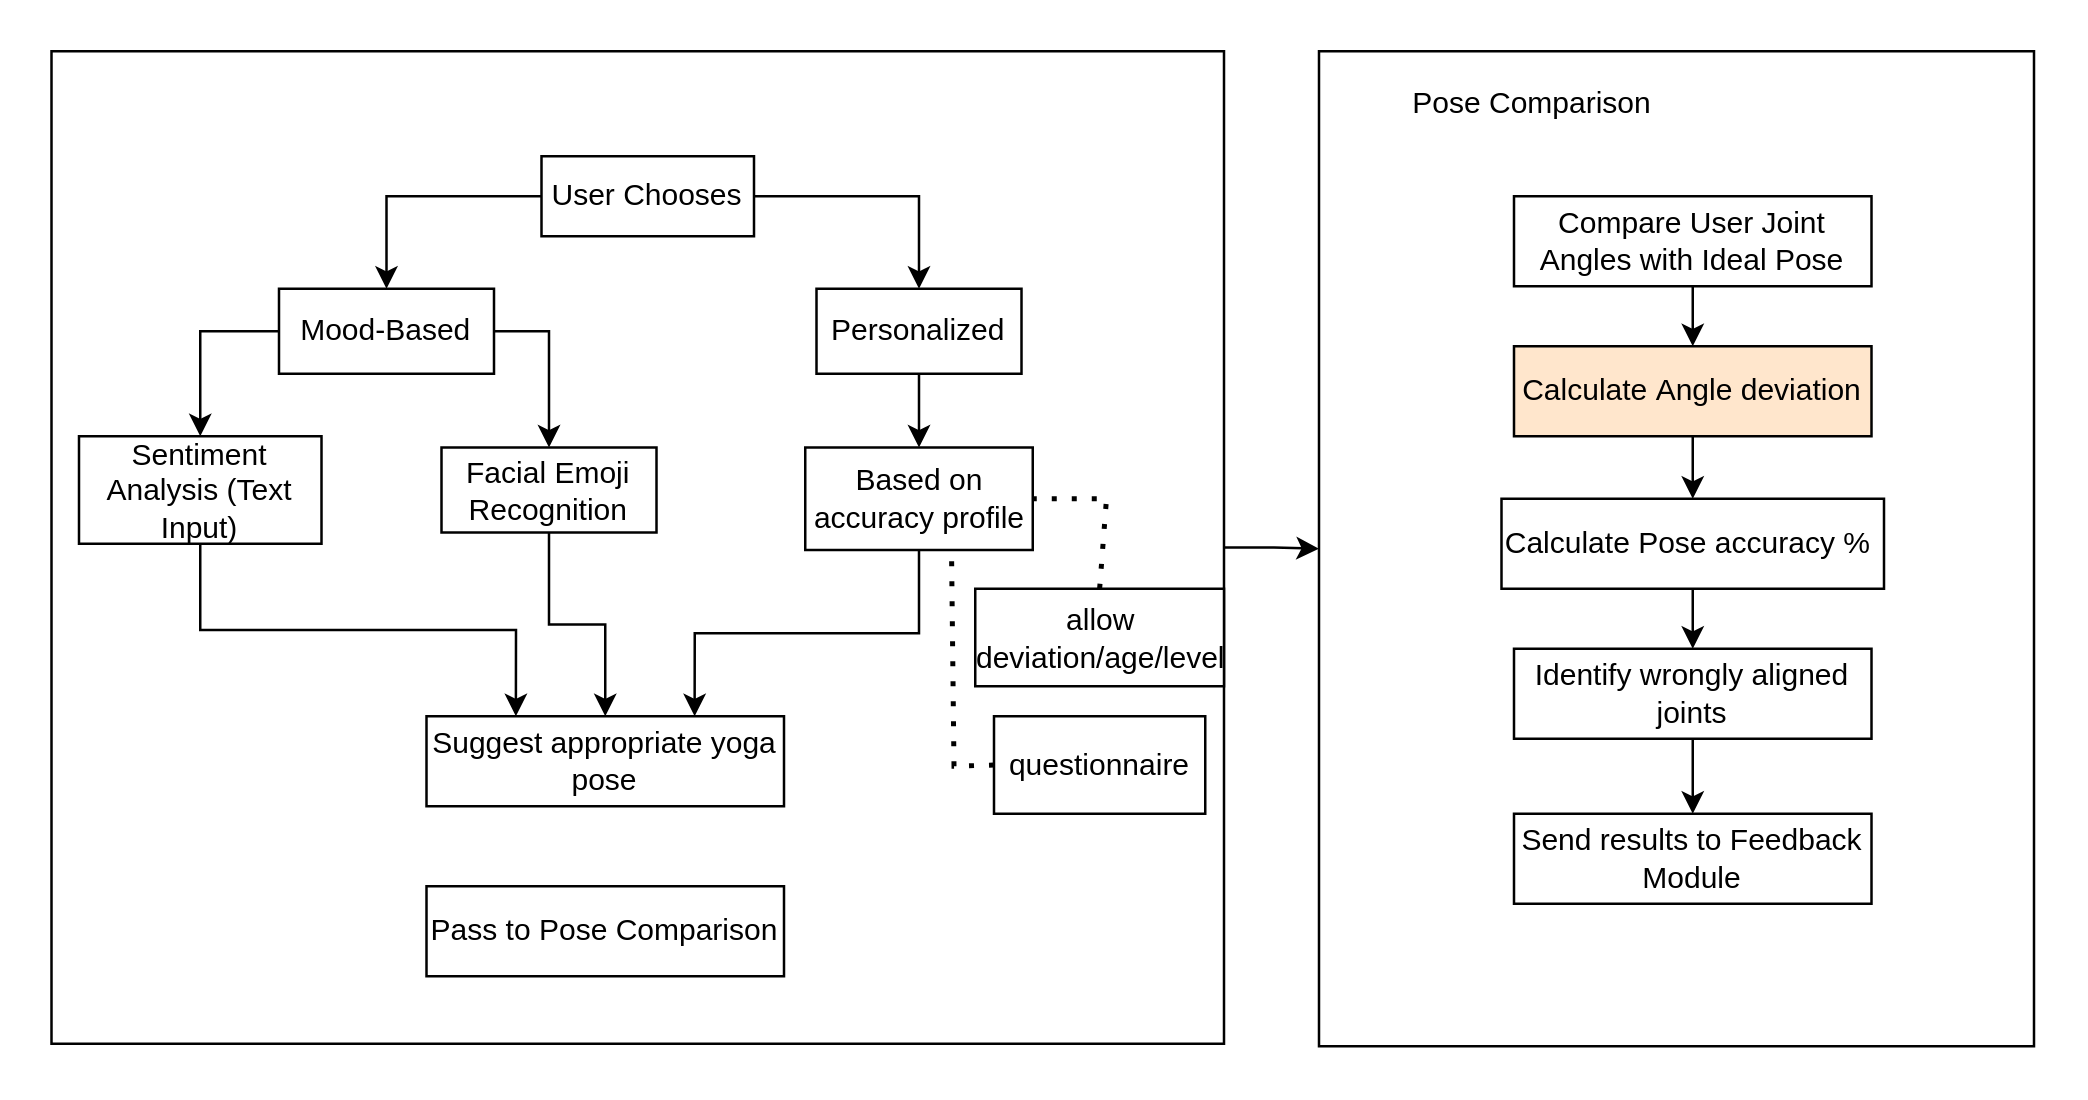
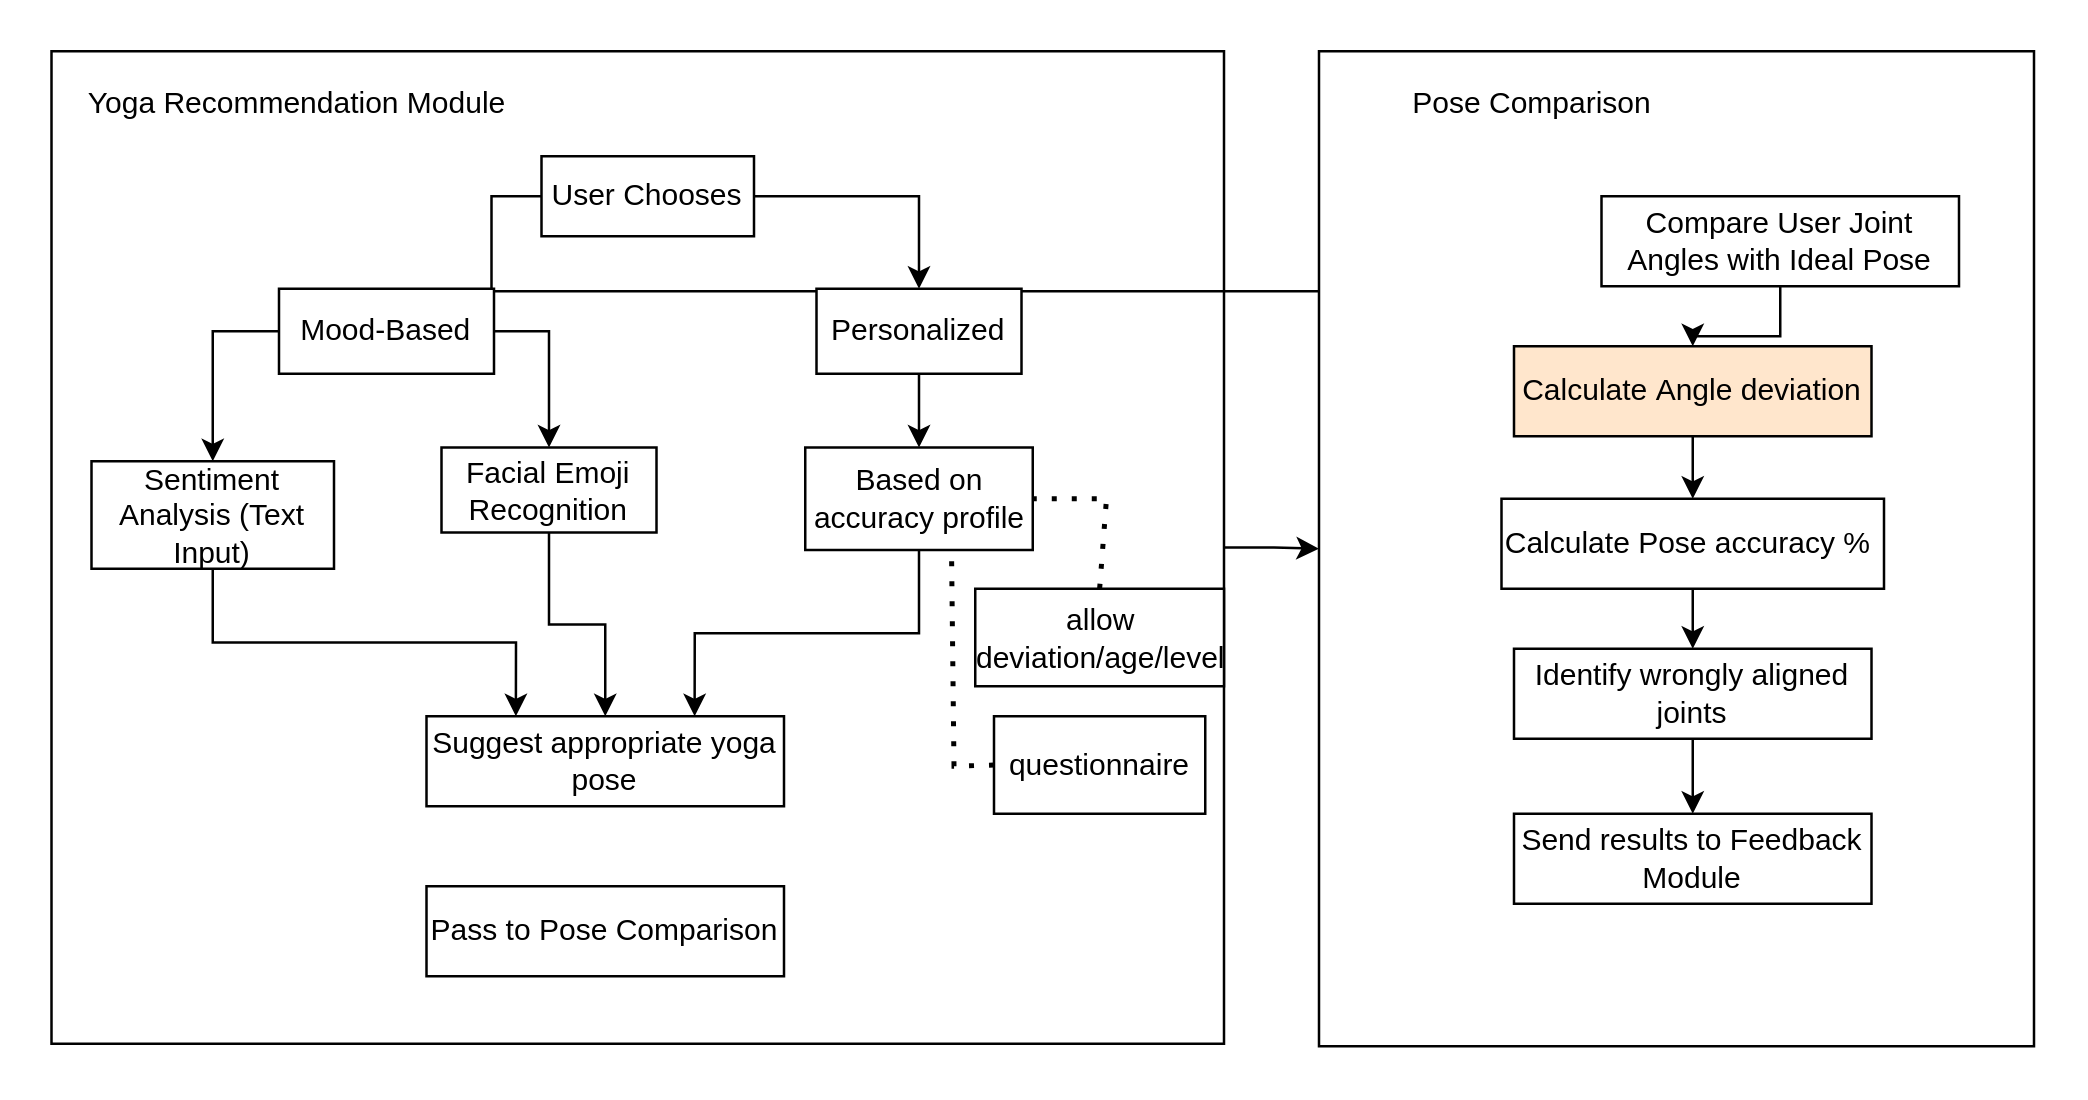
  <mxCell id="0" />
  <mxCell id="1" parent="0" />
  <mxCell id="2" value="" style="edgeStyle=orthogonalEdgeStyle;rounded=0;orthogonalLoop=1;jettySize=auto;html=1;" parent="1" source="3" target="24" edge="1"><mxGeometry relative="1" as="geometry" /></mxCell>
  <mxCell id="3" value="" style="rounded=0;whiteSpace=wrap;html=1;" parent="1" vertex="1"><mxGeometry x="20" y="20" width="469" height="397" as="geometry" /></mxCell>
- <mxCell id="5" style="edgeStyle=orthogonalEdgeStyle;rounded=0;orthogonalLoop=1;jettySize=auto;html=1;exitX=0;exitY=0.5;exitDx=0;exitDy=0;entryX=0.5;entryY=0;entryDx=0;entryDy=0;" parent="1" source="7" target="10" edge="1"><mxGeometry relative="1" as="geometry" /></mxCell>
+ <mxCell id="4" value="Yoga Recommendation Module" style="text;html=1;align=center;verticalAlign=middle;resizable=0;points=[];autosize=1;strokeColor=none;fillColor=none;" parent="1" vertex="1"><mxGeometry x="25" y="28" width="185" height="26" as="geometry" /></mxCell>
+ <mxCell id="5" style="edgeStyle=orthogonalEdgeStyle;rounded=0;orthogonalLoop=1;jettySize=auto;html=1;exitX=0;exitY=0.5;exitDx=0;exitDy=0;" parent="1" source="7" target="29" edge="1"><mxGeometry relative="1" as="geometry" /></mxCell>
  <mxCell id="6" style="edgeStyle=orthogonalEdgeStyle;rounded=0;orthogonalLoop=1;jettySize=auto;html=1;exitX=1;exitY=0.5;exitDx=0;exitDy=0;" parent="1" source="7" target="12" edge="1"><mxGeometry relative="1" as="geometry" /></mxCell>
  <mxCell id="7" value="User Chooses" style="rounded=0;whiteSpace=wrap;html=1;" parent="1" vertex="1"><mxGeometry x="216" y="62" width="85" height="32" as="geometry" /></mxCell>
  <mxCell id="8" style="edgeStyle=orthogonalEdgeStyle;rounded=0;orthogonalLoop=1;jettySize=auto;html=1;exitX=1;exitY=0.5;exitDx=0;exitDy=0;" parent="1" source="10" target="22" edge="1"><mxGeometry relative="1" as="geometry" /></mxCell>
  <mxCell id="9" style="edgeStyle=orthogonalEdgeStyle;rounded=0;orthogonalLoop=1;jettySize=auto;html=1;exitX=0;exitY=0.5;exitDx=0;exitDy=0;entryX=0.5;entryY=0;entryDx=0;entryDy=0;" parent="1" source="10" target="20" edge="1"><mxGeometry relative="1" as="geometry" /></mxCell>
  <mxCell id="10" value="Mood-Based" style="rounded=0;whiteSpace=wrap;html=1;" parent="1" vertex="1"><mxGeometry x="111" y="115" width="86" height="34" as="geometry" /></mxCell>
  <mxCell id="11" value="" style="edgeStyle=orthogonalEdgeStyle;rounded=0;orthogonalLoop=1;jettySize=auto;html=1;" parent="1" source="12" target="14" edge="1"><mxGeometry relative="1" as="geometry" /></mxCell>
  <mxCell id="12" value="Personalized" style="rounded=0;whiteSpace=wrap;html=1;" parent="1" vertex="1"><mxGeometry x="326" y="115" width="82" height="34" as="geometry" /></mxCell>
  <mxCell id="13" style="edgeStyle=orthogonalEdgeStyle;rounded=0;orthogonalLoop=1;jettySize=auto;html=1;exitX=0.5;exitY=1;exitDx=0;exitDy=0;entryX=0.75;entryY=0;entryDx=0;entryDy=0;" parent="1" source="14" target="15" edge="1"><mxGeometry relative="1" as="geometry" /></mxCell>
  <mxCell id="14" value="Based on accuracy profile" style="rounded=0;whiteSpace=wrap;html=1;" parent="1" vertex="1"><mxGeometry x="321.5" y="178.5" width="91" height="41" as="geometry" /></mxCell>
  <mxCell id="15" value="Suggest appropriate yoga pose" style="rounded=0;whiteSpace=wrap;html=1;" parent="1" vertex="1"><mxGeometry x="170" y="286" width="143" height="36" as="geometry" /></mxCell>
  <mxCell id="16" style="edgeStyle=orthogonalEdgeStyle;rounded=0;orthogonalLoop=1;jettySize=auto;html=1;exitX=0.5;exitY=1;exitDx=0;exitDy=0;entryX=0.5;entryY=0;entryDx=0;entryDy=0;" parent="1" edge="1"><mxGeometry relative="1" as="geometry"><mxPoint x="385.5" y="351" as="sourcePoint" /></mxGeometry></mxCell>
  <mxCell id="17" value="" style="edgeStyle=orthogonalEdgeStyle;rounded=0;orthogonalLoop=1;jettySize=auto;html=1;" parent="1" edge="1"><mxGeometry relative="1" as="geometry"><mxPoint x="385.5" y="236" as="sourcePoint" /></mxGeometry></mxCell>
  <mxCell id="18" value="" style="edgeStyle=orthogonalEdgeStyle;rounded=0;orthogonalLoop=1;jettySize=auto;html=1;" parent="1" edge="1"><mxGeometry relative="1" as="geometry"><mxPoint x="385.5" y="114" as="sourcePoint" /></mxGeometry></mxCell>
  <mxCell id="19" style="edgeStyle=orthogonalEdgeStyle;rounded=0;orthogonalLoop=1;jettySize=auto;html=1;exitX=0.5;exitY=1;exitDx=0;exitDy=0;entryX=0.25;entryY=0;entryDx=0;entryDy=0;" parent="1" source="20" target="15" edge="1"><mxGeometry relative="1" as="geometry" /></mxCell>
- <mxCell id="20" value="Sentiment Analysis (Text Input)" style="rounded=0;whiteSpace=wrap;html=1;" parent="1" vertex="1"><mxGeometry x="31" y="174" width="97" height="43" as="geometry" /></mxCell>
+ <mxCell id="20" value="Sentiment Analysis (Text Input)" style="rounded=0;whiteSpace=wrap;html=1;" parent="1" vertex="1"><mxGeometry x="36" y="184" width="97" height="43" as="geometry" /></mxCell>
  <mxCell id="21" style="edgeStyle=orthogonalEdgeStyle;rounded=0;orthogonalLoop=1;jettySize=auto;html=1;exitX=0.5;exitY=1;exitDx=0;exitDy=0;" parent="1" source="22" target="15" edge="1"><mxGeometry relative="1" as="geometry" /></mxCell>
  <mxCell id="22" value="Facial Emoji Recognition" style="rounded=0;whiteSpace=wrap;html=1;" parent="1" vertex="1"><mxGeometry x="176" y="178.5" width="86" height="34" as="geometry" /></mxCell>
  <mxCell id="23" value="Pass to Pose Comparison" style="rounded=0;whiteSpace=wrap;html=1;" parent="1" vertex="1"><mxGeometry x="170" y="354" width="143" height="36" as="geometry" /></mxCell>
  <mxCell id="24" value="" style="rounded=0;whiteSpace=wrap;html=1;" parent="1" vertex="1"><mxGeometry x="527" y="20" width="286" height="398" as="geometry" /></mxCell>
  <mxCell id="25" value="Pose Comparison" style="text;html=1;align=center;verticalAlign=middle;resizable=0;points=[];autosize=1;strokeColor=none;fillColor=none;" parent="1" vertex="1"><mxGeometry x="555" y="28" width="113" height="26" as="geometry" /></mxCell>
  <mxCell id="26" style="edgeStyle=orthogonalEdgeStyle;rounded=0;orthogonalLoop=1;jettySize=auto;html=1;exitX=0.5;exitY=1;exitDx=0;exitDy=0;entryX=0.5;entryY=0;entryDx=0;entryDy=0;" parent="1" source="27" target="29" edge="1"><mxGeometry relative="1" as="geometry" /></mxCell>
- <mxCell id="27" value="Compare User Joint Angles with Ideal Pose" style="rounded=0;whiteSpace=wrap;html=1;" parent="1" vertex="1"><mxGeometry x="605" y="78" width="143" height="36" as="geometry" /></mxCell>
+ <mxCell id="27" value="Compare User Joint Angles with Ideal Pose" style="rounded=0;whiteSpace=wrap;html=1;" parent="1" vertex="1"><mxGeometry x="640" y="78" width="143" height="36" as="geometry" /></mxCell>
  <mxCell id="28" style="edgeStyle=orthogonalEdgeStyle;rounded=0;orthogonalLoop=1;jettySize=auto;html=1;exitX=0.5;exitY=1;exitDx=0;exitDy=0;" parent="1" source="29" target="31" edge="1"><mxGeometry relative="1" as="geometry" /></mxCell>
  <mxCell id="29" value="&lt;div&gt;Calculate&amp;nbsp;&lt;span style=&quot;background-color: transparent; color: light-dark(rgb(0, 0, 0), rgb(255, 255, 255));&quot;&gt;Angle deviation&lt;/span&gt;&lt;/div&gt;" style="rounded=0;whiteSpace=wrap;html=1;fillColor=#ffe6cc;" parent="1" vertex="1"><mxGeometry x="605" y="138" width="143" height="36" as="geometry" /></mxCell>
  <mxCell id="30" style="edgeStyle=orthogonalEdgeStyle;rounded=0;orthogonalLoop=1;jettySize=auto;html=1;exitX=0.5;exitY=1;exitDx=0;exitDy=0;entryX=0.5;entryY=0;entryDx=0;entryDy=0;" parent="1" source="31" target="33" edge="1"><mxGeometry relative="1" as="geometry" /></mxCell>
  <mxCell id="31" value="Calculate&amp;nbsp;Pose accuracy %&amp;nbsp;" style="rounded=0;whiteSpace=wrap;html=1;" parent="1" vertex="1"><mxGeometry x="600" y="199" width="153" height="36" as="geometry" /></mxCell>
  <mxCell id="32" style="edgeStyle=orthogonalEdgeStyle;rounded=0;orthogonalLoop=1;jettySize=auto;html=1;exitX=0.5;exitY=1;exitDx=0;exitDy=0;entryX=0.5;entryY=0;entryDx=0;entryDy=0;" parent="1" source="33" target="34" edge="1"><mxGeometry relative="1" as="geometry" /></mxCell>
  <mxCell id="33" value="Identify wrongly aligned joints" style="rounded=0;whiteSpace=wrap;html=1;" parent="1" vertex="1"><mxGeometry x="605" y="259" width="143" height="36" as="geometry" /></mxCell>
  <mxCell id="34" value="Send results to Feedback Module" style="rounded=0;whiteSpace=wrap;html=1;" parent="1" vertex="1"><mxGeometry x="605" y="325" width="143" height="36" as="geometry" /></mxCell>
  <mxCell id="35" value="allow deviation/age/level" style="rounded=0;whiteSpace=wrap;html=1;" vertex="1" parent="1"><mxGeometry x="389.5" y="235" width="99.5" height="39" as="geometry" /></mxCell>
  <mxCell id="36" value="questionnaire" style="rounded=0;whiteSpace=wrap;html=1;" vertex="1" parent="1"><mxGeometry x="397" y="286" width="84.5" height="39" as="geometry" /></mxCell>
  <mxCell id="37" value="" style="endArrow=none;dashed=1;html=1;dashPattern=1 3;strokeWidth=2;rounded=0;entryX=0.643;entryY=1.012;entryDx=0;entryDy=0;exitX=0;exitY=0.5;exitDx=0;exitDy=0;entryPerimeter=0;" edge="1" parent="1" source="36" target="14"><mxGeometry width="50" height="50" relative="1" as="geometry"><mxPoint x="396" y="275" as="sourcePoint" /><mxPoint x="446" y="225" as="targetPoint" /><Array as="points"><mxPoint x="381" y="306" /></Array></mxGeometry></mxCell>
  <mxCell id="38" value="" style="endArrow=none;dashed=1;html=1;dashPattern=1 3;strokeWidth=2;rounded=0;entryX=1;entryY=0.5;entryDx=0;entryDy=0;exitX=0.5;exitY=0;exitDx=0;exitDy=0;" edge="1" parent="1" source="35" target="14"><mxGeometry width="50" height="50" relative="1" as="geometry"><mxPoint x="396" y="275" as="sourcePoint" /><mxPoint x="446" y="225" as="targetPoint" /><Array as="points"><mxPoint x="442" y="199" /></Array></mxGeometry></mxCell>
